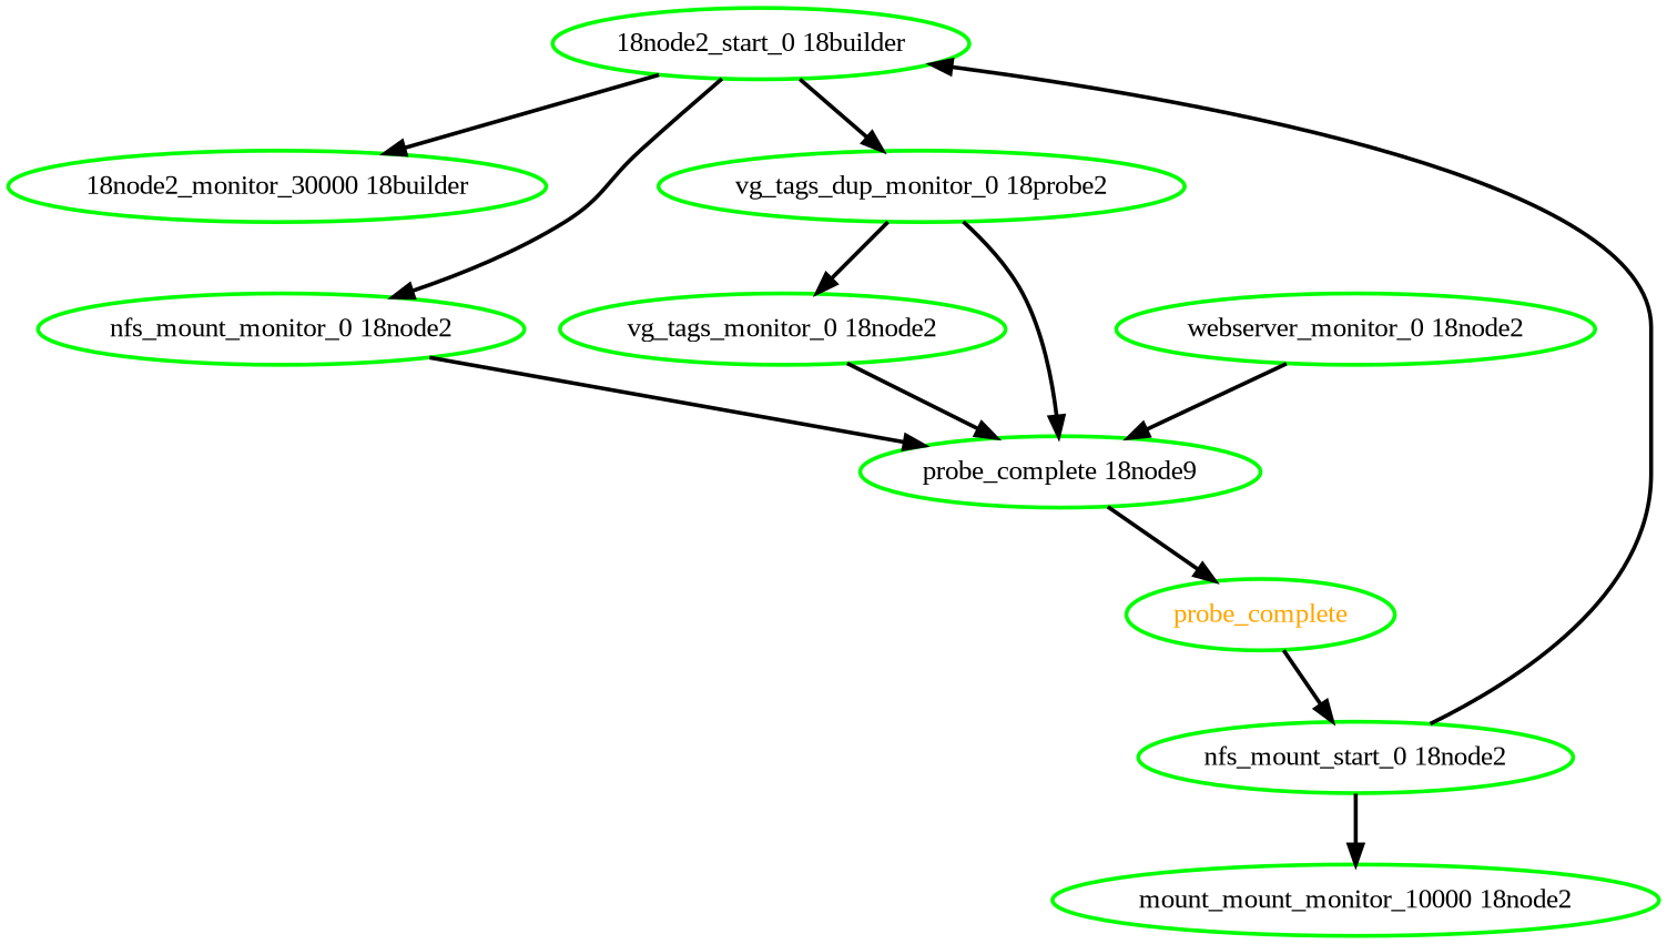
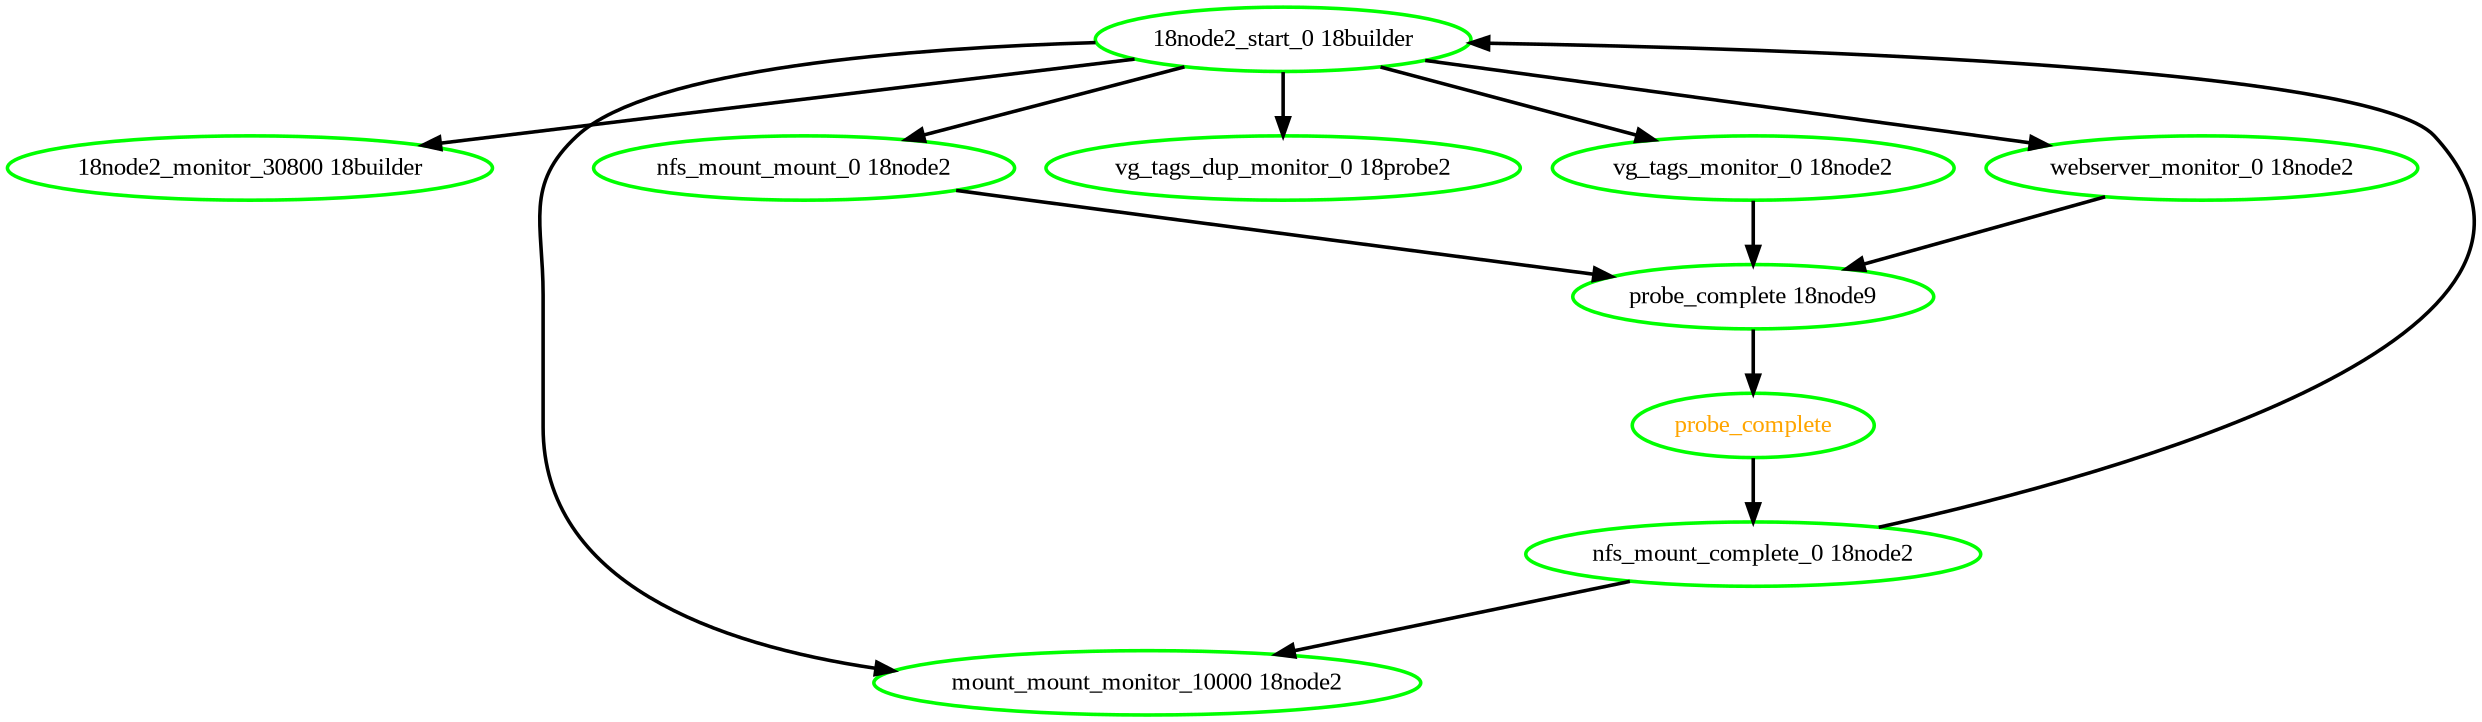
  digraph {
    fontname="Liberation Serif"
    node [color=green fontcolor=black fontname="Liberation Serif" style=bold]
    edge [fontname="Liberation Serif" style=bold]
    "18node2_start_0 18builder"
-   "18node2_monitor_30000 18builder"
-   "nfs_mount_monitor_0 18node2"
+   "18node2_monitor_30000 18builder" [label="18node2_monitor_30800 18builder"]
+   "nfs_mount_monitor_0 18node2" [label="nfs_mount_mount_0 18node2"]
    n4 [label="mount_mount_monitor_10000 18node2"]
    n5 [label="vg_tags_dup_monitor_0 18probe2"]
    "vg_tags_monitor_0 18node2"
    "webserver_monitor_0 18node2"
    n8 [label="probe_complete 18node9"]
-   "nfs_mount_start_0 18node2"
+   "nfs_mount_start_0 18node2" [label="nfs_mount_complete_0 18node2"]
    probe_complete [fontcolor=orange]
    "18node2_start_0 18builder" -> "18node2_monitor_30000 18builder"
    "18node2_start_0 18builder" -> "nfs_mount_monitor_0 18node2"
+   "18node2_start_0 18builder" -> n4
    "18node2_start_0 18builder" -> n5
-   n5 -> "vg_tags_monitor_0 18node2"
+   "18node2_start_0 18builder" -> "vg_tags_monitor_0 18node2"
+   "18node2_start_0 18builder" -> "webserver_monitor_0 18node2"
    "nfs_mount_monitor_0 18node2" -> n8
-   n5 -> n8
    "vg_tags_monitor_0 18node2" -> n8
    "webserver_monitor_0 18node2" -> n8
    n8 -> probe_complete
    "nfs_mount_start_0 18node2" -> "18node2_start_0 18builder"
    "nfs_mount_start_0 18node2" -> n4
    probe_complete -> "nfs_mount_start_0 18node2"
  }
